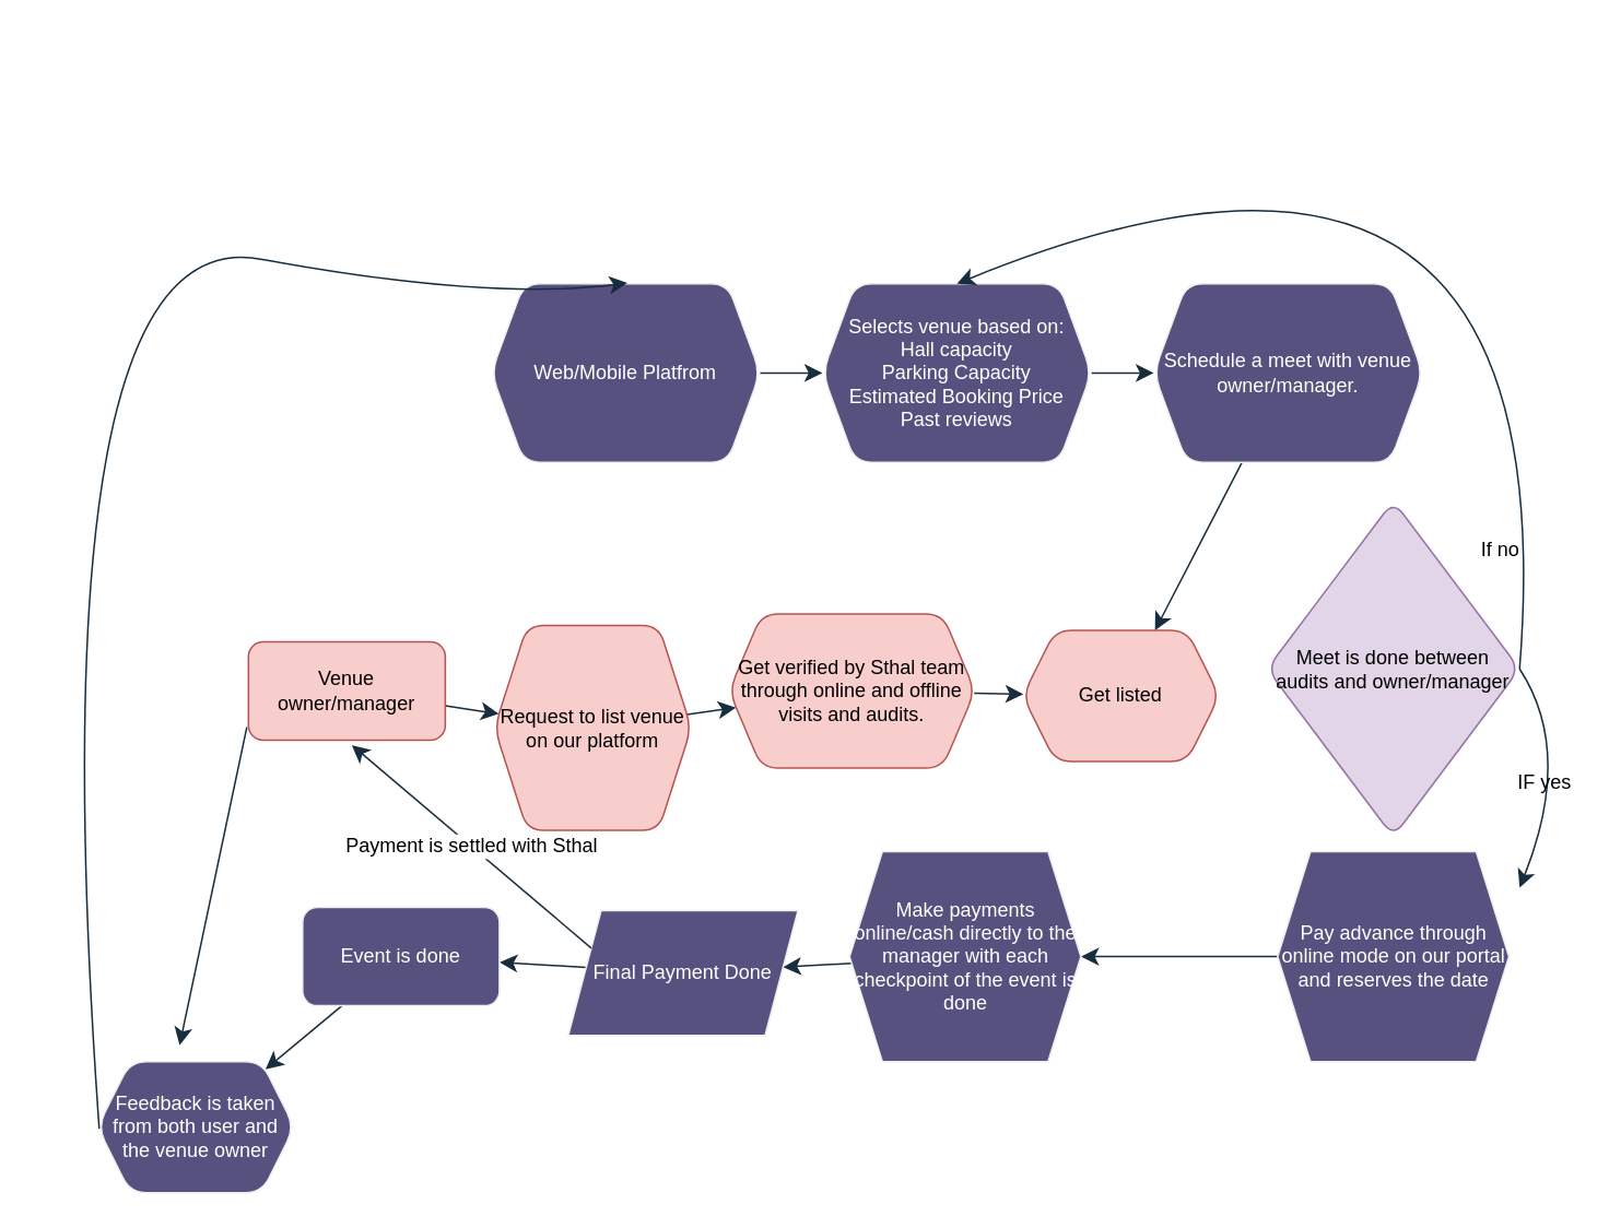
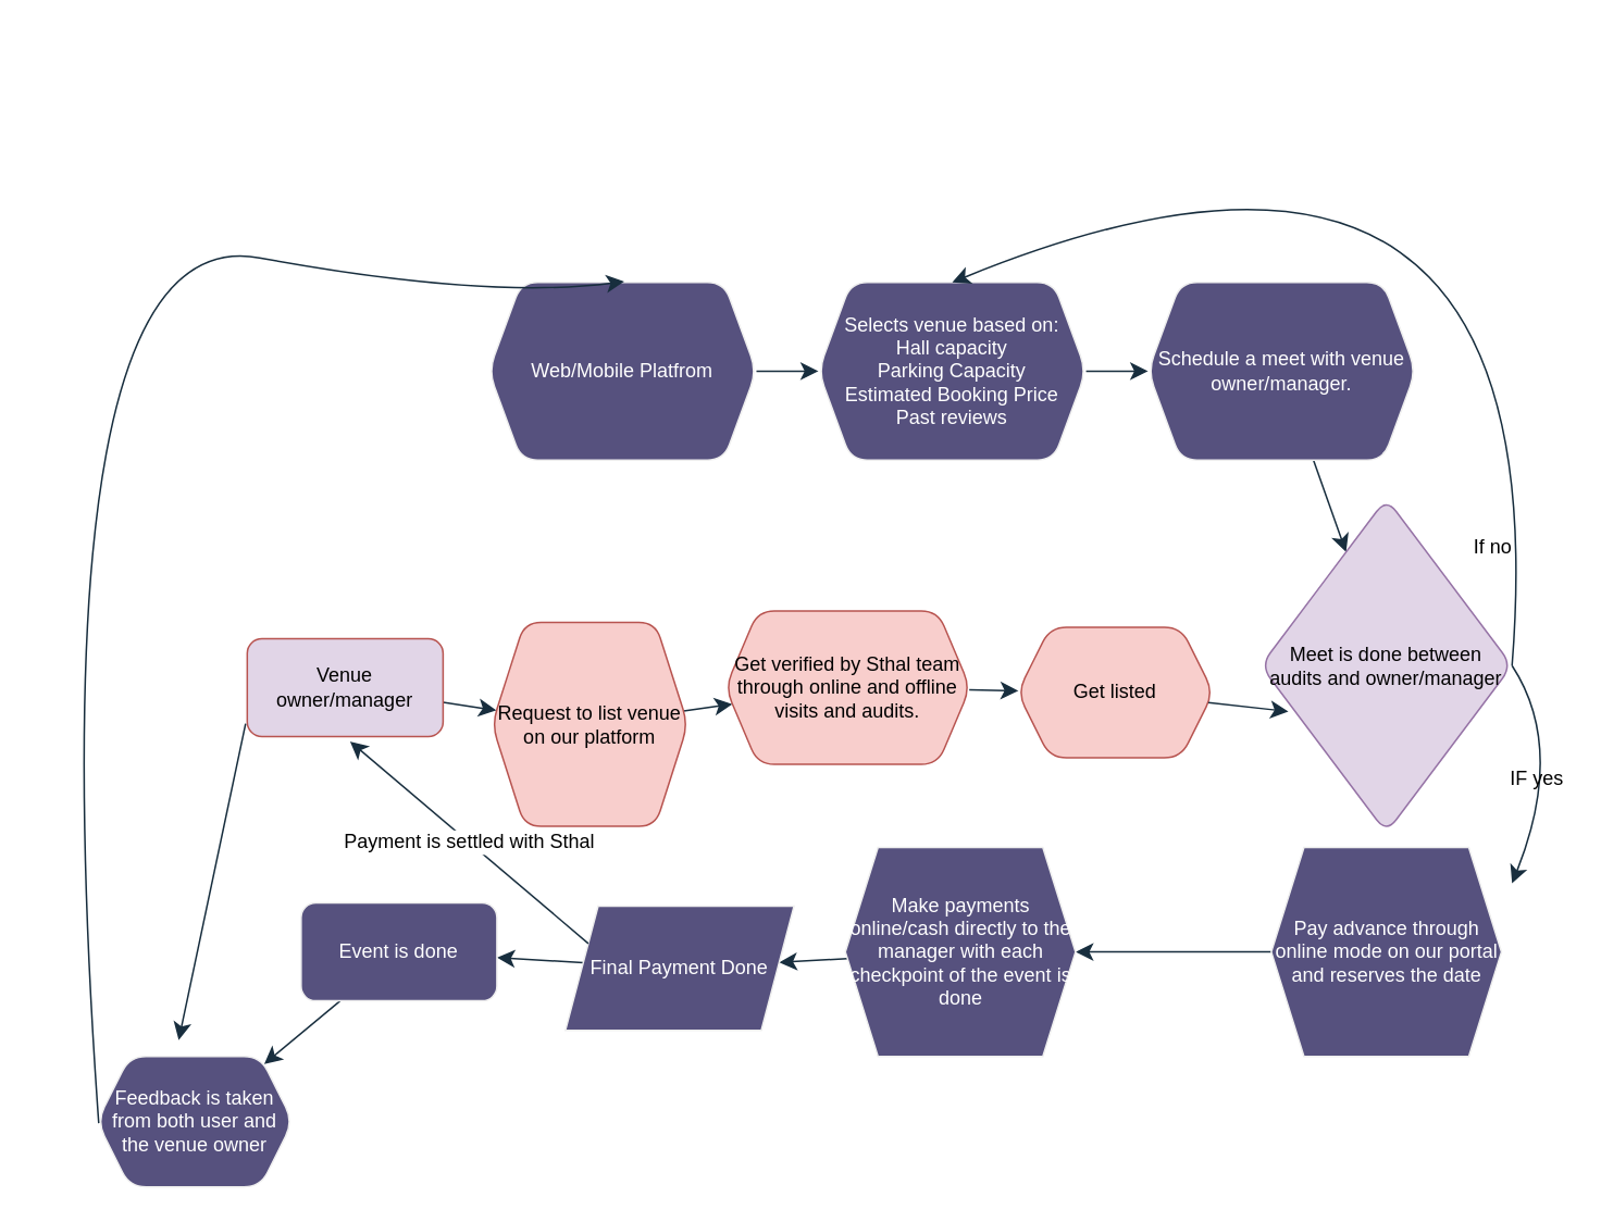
  <mxCell id="0" />
  <mxCell id="1" parent="0" />
  <mxCell id="2" value="" style="edgeStyle=none;curved=1;rounded=0;orthogonalLoop=1;jettySize=auto;html=1;fontSize=12;startSize=8;endSize=8;labelBackgroundColor=none;strokeColor=#182E3E;fontColor=default;" edge="1" parent="1" source="3" target="5"><mxGeometry relative="1" as="geometry" /></mxCell>
  <mxCell id="3" value="Web/Mobile Platfrom" style="shape=hexagon;perimeter=hexagonPerimeter2;whiteSpace=wrap;html=1;fixedSize=1;rounded=1;labelBackgroundColor=none;fillColor=#56517E;strokeColor=#EEEEEE;fontColor=#FFFFFF;" vertex="1" parent="1"><mxGeometry x="299" y="172.5" width="164" height="109" as="geometry" /></mxCell>
  <mxCell id="4" value="" style="edgeStyle=none;curved=1;rounded=0;orthogonalLoop=1;jettySize=auto;html=1;fontSize=12;startSize=8;endSize=8;labelBackgroundColor=none;strokeColor=#182E3E;fontColor=default;" edge="1" parent="1" source="5" target="7"><mxGeometry relative="1" as="geometry" /></mxCell>
  <mxCell id="5" value="Selects venue based on:&lt;div&gt;Hall capacity&lt;/div&gt;&lt;div&gt;Parking Capacity&lt;/div&gt;&lt;div&gt;Estimated Booking Price&lt;/div&gt;&lt;div&gt;Past reviews&lt;/div&gt;" style="shape=hexagon;perimeter=hexagonPerimeter2;whiteSpace=wrap;html=1;fixedSize=1;rounded=1;labelBackgroundColor=none;fillColor=#56517E;strokeColor=#EEEEEE;fontColor=#FFFFFF;" vertex="1" parent="1"><mxGeometry x="501" y="172.5" width="164" height="109" as="geometry" /></mxCell>
- <mxCell id="6" value="" style="edgeStyle=none;curved=1;rounded=0;orthogonalLoop=1;jettySize=auto;html=1;fontSize=12;startSize=8;endSize=8;labelBackgroundColor=none;strokeColor=#182E3E;fontColor=default;" edge="1" parent="1" source="7" target="14"><mxGeometry relative="1" as="geometry" /></mxCell>
+ <mxCell id="6" value="" style="edgeStyle=none;curved=1;rounded=0;orthogonalLoop=1;jettySize=auto;html=1;fontSize=12;startSize=8;endSize=8;labelBackgroundColor=none;strokeColor=#182E3E;fontColor=default;" edge="1" parent="1" source="7" target="15"><mxGeometry relative="1" as="geometry" /></mxCell>
  <mxCell id="7" value="Schedule a meet with venue owner/manager." style="shape=hexagon;perimeter=hexagonPerimeter2;whiteSpace=wrap;html=1;fixedSize=1;rounded=1;labelBackgroundColor=none;fillColor=#56517E;strokeColor=#EEEEEE;fontColor=#FFFFFF;" vertex="1" parent="1"><mxGeometry x="703" y="172.5" width="164" height="109" as="geometry" /></mxCell>
  <mxCell id="8" value="" style="edgeStyle=none;curved=1;rounded=0;orthogonalLoop=1;jettySize=auto;html=1;fontSize=12;startSize=8;endSize=8;labelBackgroundColor=none;strokeColor=#182E3E;fontColor=default;" edge="1" parent="1" source="9" target="11"><mxGeometry relative="1" as="geometry" /></mxCell>
- <mxCell id="9" value="Venue owner/manager" style="rounded=1;whiteSpace=wrap;html=1;labelBackgroundColor=none;fillColor=#f8cecc;strokeColor=#b85450;" vertex="1" parent="1"><mxGeometry x="151" y="391" width="120" height="60" as="geometry" /></mxCell>
+ <mxCell id="9" value="Venue owner/manager" style="rounded=1;whiteSpace=wrap;html=1;labelBackgroundColor=none;fillColor=#e1d5e7;strokeColor=#b85450;" vertex="1" parent="1"><mxGeometry x="151" y="391" width="120" height="60" as="geometry" /></mxCell>
  <mxCell id="10" value="" style="edgeStyle=none;curved=1;rounded=0;orthogonalLoop=1;jettySize=auto;html=1;fontSize=12;startSize=8;endSize=8;labelBackgroundColor=none;strokeColor=#182E3E;fontColor=default;" edge="1" parent="1" source="11" target="13"><mxGeometry relative="1" as="geometry" /></mxCell>
  <mxCell id="11" value="Request to list venue on our platform" style="shape=hexagon;perimeter=hexagonPerimeter2;whiteSpace=wrap;html=1;fixedSize=1;rounded=1;labelBackgroundColor=none;fillColor=#f8cecc;strokeColor=#b85450;" vertex="1" parent="1"><mxGeometry x="301" y="381" width="120" height="125" as="geometry" /></mxCell>
  <mxCell id="12" value="" style="edgeStyle=none;curved=1;rounded=0;orthogonalLoop=1;jettySize=auto;html=1;fontSize=12;startSize=8;endSize=8;labelBackgroundColor=none;strokeColor=#182E3E;fontColor=default;" edge="1" parent="1" source="13" target="14"><mxGeometry relative="1" as="geometry" /></mxCell>
  <mxCell id="13" value="Get verified by Sthal team through online and offline visits and audits." style="shape=hexagon;perimeter=hexagonPerimeter2;whiteSpace=wrap;html=1;fixedSize=1;rounded=1;labelBackgroundColor=none;fillColor=#f8cecc;strokeColor=#b85450;" vertex="1" parent="1"><mxGeometry x="444" y="374" width="150" height="94" as="geometry" /></mxCell>
  <mxCell id="14" value="Get listed" style="shape=hexagon;perimeter=hexagonPerimeter2;whiteSpace=wrap;html=1;fixedSize=1;rounded=1;labelBackgroundColor=none;fillColor=#f8cecc;strokeColor=#b85450;" vertex="1" parent="1"><mxGeometry x="623" y="384" width="120" height="80" as="geometry" /></mxCell>
  <mxCell id="15" value="Meet is done between audits and owner/manager" style="rhombus;whiteSpace=wrap;html=1;rounded=1;labelBackgroundColor=none;fillColor=#e1d5e7;strokeColor=#9673a6;" vertex="1" parent="1"><mxGeometry x="772" y="305" width="154" height="205" as="geometry" /></mxCell>
+ <mxCell id="16" style="edgeStyle=none;curved=1;rounded=0;orthogonalLoop=1;jettySize=auto;html=1;fontSize=12;startSize=8;endSize=8;entryX=0.11;entryY=0.637;entryDx=0;entryDy=0;entryPerimeter=0;labelBackgroundColor=none;strokeColor=#182E3E;fontColor=default;" edge="1" parent="1" source="14" target="15"><mxGeometry relative="1" as="geometry" /></mxCell>
  <mxCell id="17" value="If no" style="endArrow=classic;html=1;rounded=0;fontSize=12;startSize=8;endSize=8;curved=1;exitX=1;exitY=0.5;exitDx=0;exitDy=0;entryX=0.5;entryY=0;entryDx=0;entryDy=0;labelBackgroundColor=none;strokeColor=#182E3E;fontColor=default;" edge="1" parent="1" source="15" target="5"><mxGeometry x="-0.82" y="18" width="50" height="50" relative="1" as="geometry"><mxPoint x="565" y="468" as="sourcePoint" /><mxPoint x="615" y="418" as="targetPoint" /><Array as="points"><mxPoint x="957" y="20" /></Array><mxPoint as="offset" /></mxGeometry></mxCell>
  <mxCell id="18" value="IF yes" style="endArrow=classic;html=1;rounded=0;fontSize=12;startSize=8;endSize=8;curved=1;exitX=1;exitY=0.5;exitDx=0;exitDy=0;labelBackgroundColor=none;strokeColor=#182E3E;fontColor=default;" edge="1" parent="1" source="15"><mxGeometry x="0.131" y="-10" width="50" height="50" relative="1" as="geometry"><mxPoint x="509" y="486" as="sourcePoint" /><mxPoint x="926" y="541" as="targetPoint" /><Array as="points"><mxPoint x="959" y="458" /></Array><mxPoint as="offset" /></mxGeometry></mxCell>
  <mxCell id="19" value="" style="edgeStyle=none;curved=1;rounded=0;orthogonalLoop=1;jettySize=auto;html=1;fontSize=12;startSize=8;endSize=8;labelBackgroundColor=none;strokeColor=#182E3E;fontColor=default;" edge="1" parent="1" source="20" target="22"><mxGeometry relative="1" as="geometry" /></mxCell>
  <mxCell id="20" value="Pay advance through online mode on our portal and reserves the date" style="shape=hexagon;perimeter=hexagonPerimeter2;whiteSpace=wrap;html=1;fixedSize=1;labelBackgroundColor=none;fillColor=#56517E;strokeColor=#EEEEEE;fontColor=#FFFFFF;" vertex="1" parent="1"><mxGeometry x="778.5" y="519" width="141" height="128" as="geometry" /></mxCell>
  <mxCell id="21" value="" style="edgeStyle=none;curved=1;rounded=0;orthogonalLoop=1;jettySize=auto;html=1;fontSize=12;startSize=8;endSize=8;labelBackgroundColor=none;strokeColor=#182E3E;fontColor=default;" edge="1" parent="1" source="22" target="24"><mxGeometry relative="1" as="geometry" /></mxCell>
  <mxCell id="22" value="Make payments online/cash directly to the manager with each checkpoint of the event is done" style="shape=hexagon;perimeter=hexagonPerimeter2;whiteSpace=wrap;html=1;fixedSize=1;labelBackgroundColor=none;fillColor=#56517E;strokeColor=#EEEEEE;fontColor=#FFFFFF;" vertex="1" parent="1"><mxGeometry x="517.5" y="519" width="141" height="128" as="geometry" /></mxCell>
  <mxCell id="23" value="" style="edgeStyle=none;curved=1;rounded=0;orthogonalLoop=1;jettySize=auto;html=1;fontSize=12;startSize=8;endSize=8;labelBackgroundColor=none;strokeColor=#182E3E;fontColor=default;" edge="1" parent="1" source="24" target="26"><mxGeometry relative="1" as="geometry" /></mxCell>
  <mxCell id="24" value="Final Payment Done" style="shape=parallelogram;perimeter=parallelogramPerimeter;whiteSpace=wrap;html=1;fixedSize=1;labelBackgroundColor=none;fillColor=#56517E;strokeColor=#EEEEEE;fontColor=#FFFFFF;" vertex="1" parent="1"><mxGeometry x="346" y="555" width="140" height="76" as="geometry" /></mxCell>
  <mxCell id="25" value="" style="edgeStyle=none;curved=1;rounded=0;orthogonalLoop=1;jettySize=auto;html=1;fontSize=12;startSize=8;endSize=8;labelBackgroundColor=none;strokeColor=#182E3E;fontColor=default;" edge="1" parent="1" source="26" target="27"><mxGeometry relative="1" as="geometry" /></mxCell>
  <mxCell id="26" value="Event is done" style="rounded=1;whiteSpace=wrap;html=1;labelBackgroundColor=none;fillColor=#56517E;strokeColor=#EEEEEE;fontColor=#FFFFFF;" vertex="1" parent="1"><mxGeometry x="184" y="553" width="120" height="60" as="geometry" /></mxCell>
  <mxCell id="27" value="Feedback is taken from both user and the venue owner" style="shape=hexagon;perimeter=hexagonPerimeter2;whiteSpace=wrap;html=1;fixedSize=1;rounded=1;labelBackgroundColor=none;fillColor=#56517E;strokeColor=#EEEEEE;fontColor=#FFFFFF;" vertex="1" parent="1"><mxGeometry x="59" y="647" width="120" height="80" as="geometry" /></mxCell>
  <mxCell id="28" value="" style="endArrow=classic;html=1;rounded=0;fontSize=12;startSize=8;endSize=8;curved=1;exitX=0;exitY=0.5;exitDx=0;exitDy=0;labelBackgroundColor=none;strokeColor=#182E3E;fontColor=default;" edge="1" parent="1"><mxGeometry width="50" height="50" relative="1" as="geometry"><mxPoint x="60" y="688" as="sourcePoint" /><mxPoint x="382" y="172" as="targetPoint" /><Array as="points"><mxPoint x="20" y="132" /><mxPoint x="297" y="183" /></Array></mxGeometry></mxCell>
  <mxCell id="29" value="Payment is settled with Sthal" style="endArrow=classic;html=1;rounded=0;strokeColor=#182E3E;fontSize=12;startSize=8;endSize=8;curved=1;exitX=0;exitY=0.25;exitDx=0;exitDy=0;" edge="1" parent="1" source="24"><mxGeometry width="50" height="50" relative="1" as="geometry"><mxPoint x="525" y="574" as="sourcePoint" /><mxPoint x="214" y="454" as="targetPoint" /></mxGeometry></mxCell>
  <mxCell id="30" value="" style="endArrow=classic;html=1;rounded=0;strokeColor=#182E3E;fontSize=12;startSize=8;endSize=8;curved=1;" edge="1" parent="1"><mxGeometry width="50" height="50" relative="1" as="geometry"><mxPoint x="150" y="443" as="sourcePoint" /><mxPoint x="109" y="637" as="targetPoint" /></mxGeometry></mxCell>
